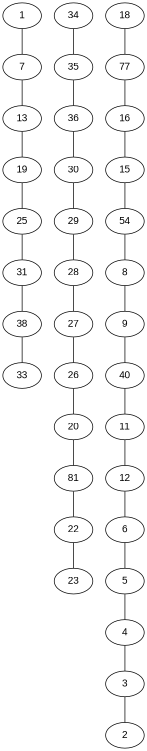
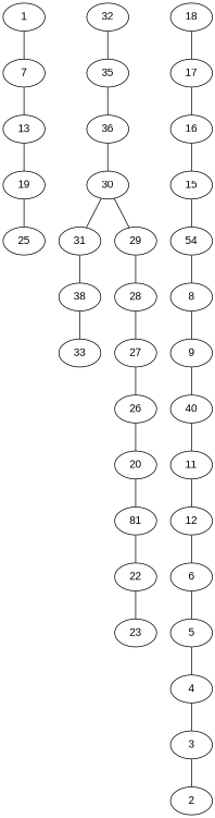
  graph {
    fontname="Liberation Sans"
    node [fontname="Liberation Sans"]
    edge [fontname="Liberation Sans"]
    1
    7
    13
    19
    25
    31
    n7 [label=38]
    33
-   34
+   34 [label=32]
    35
    36
    30
    29
    28
    27
    26
    20
    n18 [label=81]
    22
    23
    18
-   17 [label=77]
+   17
    16
    15
    n25 [label=54]
    8
    9
    n28 [label=40]
    11
    12
    6
    5
    4
    3
    2
    1 -- 7
    7 -- 13
    13 -- 19
    19 -- 25
-   25 -- 31
+   30 -- 31
    31 -- n7
    n7 -- 33
    34 -- 35
    35 -- 36
    36 -- 30
    30 -- 29
    29 -- 28
    28 -- 27
    27 -- 26
    26 -- 20
    20 -- n18
    n18 -- 22
    22 -- 23
    18 -- 17
    17 -- 16
    16 -- 15
    15 -- n25
    n25 -- 8
    8 -- 9
    9 -- n28
    n28 -- 11
    11 -- 12
    12 -- 6
    6 -- 5
    5 -- 4
    4 -- 3
    3 -- 2
  }
